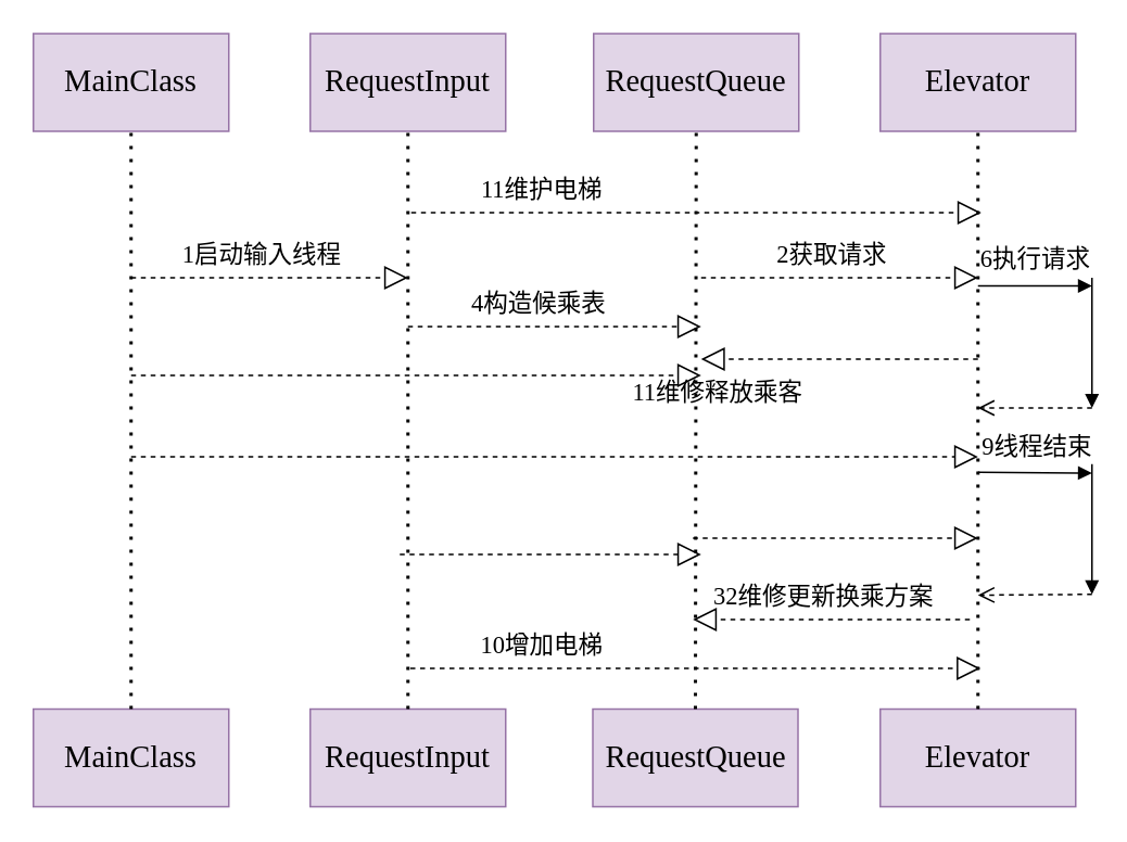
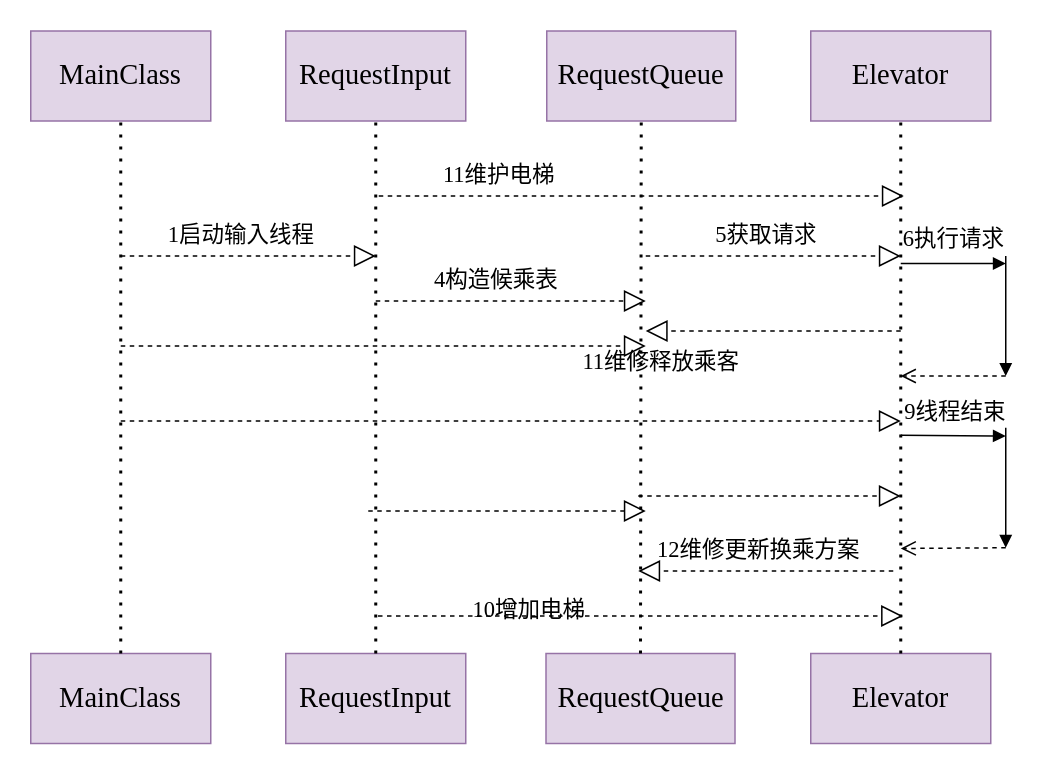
  <mxCell id="0" />
  <mxCell id="1" parent="0" />
  <mxCell id="2" value="&lt;font face=&quot;Comic Sans MS&quot; style=&quot;font-size: 19px;&quot;&gt;MainClass&lt;/font&gt;" style="rounded=0;whiteSpace=wrap;html=1;fillColor=#e1d5e7;strokeColor=#9673a6;" parent="1" vertex="1"><mxGeometry x="20" y="20" width="120" height="60" as="geometry" /></mxCell>
  <mxCell id="3" value="&lt;font face=&quot;Comic Sans MS&quot; style=&quot;font-size: 19px;&quot;&gt;MainClass&lt;/font&gt;" style="rounded=0;whiteSpace=wrap;html=1;fillColor=#e1d5e7;strokeColor=#9673a6;" parent="1" vertex="1"><mxGeometry x="20" y="435" width="120" height="60" as="geometry" /></mxCell>
  <mxCell id="4" value="" style="endArrow=none;dashed=1;html=1;dashPattern=1 3;strokeWidth=2;rounded=0;exitX=0.5;exitY=0;exitDx=0;exitDy=0;entryX=0.5;entryY=1;entryDx=0;entryDy=0;" parent="1" source="3" target="2" edge="1"><mxGeometry width="50" height="50" relative="1" as="geometry"><mxPoint x="340" y="260" as="sourcePoint" /><mxPoint x="390" y="210" as="targetPoint" /><Array as="points" /></mxGeometry></mxCell>
  <mxCell id="5" value="&lt;font face=&quot;Comic Sans MS&quot; style=&quot;font-size: 19px;&quot;&gt;RequestInput&lt;/font&gt;" style="rounded=0;whiteSpace=wrap;html=1;fillColor=#e1d5e7;strokeColor=#9673a6;" parent="1" vertex="1"><mxGeometry x="190" y="20" width="120" height="60" as="geometry" /></mxCell>
  <mxCell id="6" value="&lt;font face=&quot;Comic Sans MS&quot; style=&quot;font-size: 19px;&quot;&gt;RequestInput&lt;/font&gt;" style="rounded=0;whiteSpace=wrap;html=1;fillColor=#e1d5e7;strokeColor=#9673a6;" parent="1" vertex="1"><mxGeometry x="190" y="435" width="120" height="60" as="geometry" /></mxCell>
  <mxCell id="7" value="" style="endArrow=none;dashed=1;html=1;dashPattern=1 3;strokeWidth=2;rounded=0;exitX=0.5;exitY=0;exitDx=0;exitDy=0;entryX=0.5;entryY=1;entryDx=0;entryDy=0;" parent="1" source="6" target="5" edge="1"><mxGeometry width="50" height="50" relative="1" as="geometry"><mxPoint x="510" y="260" as="sourcePoint" /><mxPoint x="560" y="210" as="targetPoint" /><Array as="points" /></mxGeometry></mxCell>
  <mxCell id="8" value="&lt;font face=&quot;Comic Sans MS&quot; style=&quot;font-size: 19px;&quot;&gt;RequestQueue&lt;/font&gt;" style="rounded=0;whiteSpace=wrap;html=1;fillColor=#e1d5e7;strokeColor=#9673a6;" parent="1" vertex="1"><mxGeometry x="364" y="20" width="126" height="60" as="geometry" /></mxCell>
  <mxCell id="9" value="&lt;font face=&quot;Comic Sans MS&quot; style=&quot;font-size: 19px;&quot;&gt;RequestQueue&lt;/font&gt;" style="rounded=0;whiteSpace=wrap;html=1;fillColor=#e1d5e7;strokeColor=#9673a6;" parent="1" vertex="1"><mxGeometry x="363.5" y="435" width="126" height="60" as="geometry" /></mxCell>
  <mxCell id="10" value="" style="endArrow=none;dashed=1;html=1;dashPattern=1 3;strokeWidth=2;rounded=0;exitX=0.5;exitY=0;exitDx=0;exitDy=0;entryX=0.5;entryY=1;entryDx=0;entryDy=0;" parent="1" source="9" target="8" edge="1"><mxGeometry width="50" height="50" relative="1" as="geometry"><mxPoint x="684" y="260" as="sourcePoint" /><mxPoint x="734" y="210" as="targetPoint" /><Array as="points" /></mxGeometry></mxCell>
  <mxCell id="11" value="&lt;font face=&quot;Comic Sans MS&quot; style=&quot;font-size: 19px;&quot;&gt;Elevator&lt;/font&gt;" style="rounded=0;whiteSpace=wrap;html=1;fillColor=#e1d5e7;strokeColor=#9673a6;" parent="1" vertex="1"><mxGeometry x="540" y="20" width="120" height="60" as="geometry" /></mxCell>
  <mxCell id="12" value="&lt;font face=&quot;Comic Sans MS&quot; style=&quot;font-size: 19px;&quot;&gt;Elevator&lt;/font&gt;" style="rounded=0;whiteSpace=wrap;html=1;fillColor=#e1d5e7;strokeColor=#9673a6;" parent="1" vertex="1"><mxGeometry x="540" y="435" width="120" height="60" as="geometry" /></mxCell>
  <mxCell id="13" value="" style="endArrow=none;dashed=1;html=1;dashPattern=1 3;strokeWidth=2;rounded=0;exitX=0.5;exitY=0;exitDx=0;exitDy=0;entryX=0.5;entryY=1;entryDx=0;entryDy=0;" parent="1" source="12" target="11" edge="1"><mxGeometry width="50" height="50" relative="1" as="geometry"><mxPoint x="860" y="260" as="sourcePoint" /><mxPoint x="910" y="210" as="targetPoint" /><Array as="points" /></mxGeometry></mxCell>
  <mxCell id="14" value="" style="endArrow=block;dashed=1;endFill=0;endSize=12;html=1;rounded=0;" parent="1" edge="1"><mxGeometry width="160" relative="1" as="geometry"><mxPoint x="80" y="170" as="sourcePoint" /><mxPoint x="250" y="170" as="targetPoint" /></mxGeometry></mxCell>
  <mxCell id="15" value="&lt;font face=&quot;Comic Sans MS&quot; style=&quot;font-size: 15px;&quot;&gt;1启动输入线程&lt;/font&gt;" style="text;html=1;align=center;verticalAlign=middle;resizable=0;points=[];autosize=1;strokeColor=none;fillColor=none;" parent="1" vertex="1"><mxGeometry x="100" y="140" width="120" height="30" as="geometry" /></mxCell>
  <mxCell id="16" value="" style="endArrow=block;dashed=1;endFill=0;endSize=12;html=1;rounded=0;" parent="1" edge="1"><mxGeometry width="160" relative="1" as="geometry"><mxPoint x="80" y="230" as="sourcePoint" /><mxPoint x="430" y="230" as="targetPoint" /></mxGeometry></mxCell>
  <mxCell id="17" value="" style="endArrow=block;dashed=1;endFill=0;endSize=12;html=1;rounded=0;" parent="1" edge="1"><mxGeometry width="160" relative="1" as="geometry"><mxPoint x="80" y="280" as="sourcePoint" /><mxPoint x="600" y="280" as="targetPoint" /></mxGeometry></mxCell>
  <mxCell id="18" value="" style="endArrow=block;dashed=1;endFill=0;endSize=12;html=1;rounded=0;" parent="1" edge="1"><mxGeometry width="160" relative="1" as="geometry"><mxPoint x="250" y="200" as="sourcePoint" /><mxPoint x="430" y="200" as="targetPoint" /></mxGeometry></mxCell>
  <mxCell id="19" value="&lt;font face=&quot;Comic Sans MS&quot; style=&quot;font-size: 15px;&quot;&gt;4构造候乘表&lt;/font&gt;" style="text;html=1;align=center;verticalAlign=middle;resizable=0;points=[];autosize=1;strokeColor=none;fillColor=none;" parent="1" vertex="1"><mxGeometry x="255" y="170" width="150" height="30" as="geometry" /></mxCell>
  <mxCell id="20" value="" style="endArrow=block;dashed=1;endFill=0;endSize=12;html=1;rounded=0;" parent="1" edge="1"><mxGeometry width="160" relative="1" as="geometry"><mxPoint x="430" y="170" as="sourcePoint" /><mxPoint x="600" y="170" as="targetPoint" /></mxGeometry></mxCell>
- <mxCell id="21" value="&lt;font face=&quot;Comic Sans MS&quot; style=&quot;font-size: 15px;&quot;&gt;2获取请求&lt;/font&gt;" style="text;html=1;align=center;verticalAlign=middle;resizable=0;points=[];autosize=1;strokeColor=none;fillColor=none;" parent="1" vertex="1"><mxGeometry x="465" y="140" width="90" height="30" as="geometry" /></mxCell>
+ <mxCell id="21" value="&lt;font face=&quot;Comic Sans MS&quot; style=&quot;font-size: 15px;&quot;&gt;5获取请求&lt;/font&gt;" style="text;html=1;align=center;verticalAlign=middle;resizable=0;points=[];autosize=1;strokeColor=none;fillColor=none;" parent="1" vertex="1"><mxGeometry x="465" y="140" width="90" height="30" as="geometry" /></mxCell>
  <mxCell id="22" value="" style="endArrow=block;dashed=1;endFill=0;endSize=12;html=1;rounded=0;" parent="1" edge="1"><mxGeometry width="160" relative="1" as="geometry"><mxPoint x="245" y="340" as="sourcePoint" /><mxPoint x="430" y="340" as="targetPoint" /></mxGeometry></mxCell>
  <mxCell id="23" value="" style="endArrow=block;dashed=1;endFill=0;endSize=12;html=1;rounded=0;" parent="1" edge="1"><mxGeometry width="160" relative="1" as="geometry"><mxPoint x="425" y="330" as="sourcePoint" /><mxPoint x="600" y="330" as="targetPoint" /></mxGeometry></mxCell>
  <mxCell id="24" value="&lt;font face=&quot;Comic Sans MS&quot; style=&quot;font-size: 15px;&quot;&gt;6执行请求&lt;/font&gt;" style="html=1;verticalAlign=bottom;endArrow=block;edgeStyle=elbowEdgeStyle;elbow=vertical;curved=0;rounded=0;labelBorderColor=none;" parent="1" edge="1"><mxGeometry y="5" relative="1" as="geometry"><mxPoint x="600" y="175" as="sourcePoint" /><mxPoint x="670" y="175" as="targetPoint" /><mxPoint as="offset" /></mxGeometry></mxCell>
  <mxCell id="25" value="" style="html=1;verticalAlign=bottom;endArrow=open;dashed=1;endSize=8;edgeStyle=elbowEdgeStyle;elbow=vertical;curved=0;rounded=0;labelBorderColor=default;" parent="1" edge="1"><mxGeometry relative="1" as="geometry"><mxPoint x="600" y="250" as="targetPoint" /><mxPoint x="670" y="250" as="sourcePoint" /></mxGeometry></mxCell>
  <mxCell id="26" value="" style="html=1;verticalAlign=bottom;endArrow=block;edgeStyle=elbowEdgeStyle;elbow=vertical;curved=0;rounded=0;" parent="1" edge="1"><mxGeometry relative="1" as="geometry"><mxPoint x="670" y="170" as="sourcePoint" /><mxPoint x="670" y="250" as="targetPoint" /></mxGeometry></mxCell>
  <mxCell id="27" value="&lt;font face=&quot;Comic Sans MS&quot; style=&quot;font-size: 15px;&quot;&gt;9线程结束&lt;/font&gt;" style="html=1;verticalAlign=bottom;endArrow=block;edgeStyle=elbowEdgeStyle;elbow=vertical;curved=0;rounded=0;labelBorderColor=none;" parent="1" edge="1"><mxGeometry y="5" relative="1" as="geometry"><mxPoint x="600" y="289.5" as="sourcePoint" /><mxPoint x="670" y="289.5" as="targetPoint" /><mxPoint as="offset" /></mxGeometry></mxCell>
  <mxCell id="28" value="" style="html=1;verticalAlign=bottom;endArrow=open;dashed=1;endSize=8;edgeStyle=elbowEdgeStyle;elbow=vertical;curved=0;rounded=0;labelBorderColor=default;" parent="1" edge="1"><mxGeometry relative="1" as="geometry"><mxPoint x="600" y="364.5" as="targetPoint" /><mxPoint x="670" y="364.5" as="sourcePoint" /></mxGeometry></mxCell>
  <mxCell id="29" value="" style="html=1;verticalAlign=bottom;endArrow=block;edgeStyle=elbowEdgeStyle;elbow=vertical;curved=0;rounded=0;" parent="1" edge="1"><mxGeometry relative="1" as="geometry"><mxPoint x="670" y="284.5" as="sourcePoint" /><mxPoint x="670" y="364.5" as="targetPoint" /></mxGeometry></mxCell>
  <mxCell id="30" value="" style="endArrow=block;dashed=1;endFill=0;endSize=12;html=1;rounded=0;" parent="1" edge="1"><mxGeometry width="160" relative="1" as="geometry"><mxPoint x="251.5" y="410" as="sourcePoint" /><mxPoint x="601.5" y="410" as="targetPoint" /></mxGeometry></mxCell>
- <mxCell id="31" value="&lt;font face=&quot;Comic Sans MS&quot; style=&quot;font-size: 15px;&quot;&gt;10增加电梯&lt;/font&gt;" style="text;html=1;align=center;verticalAlign=middle;resizable=0;points=[];autosize=1;strokeColor=none;fillColor=none;" parent="1" vertex="1"><mxGeometry x="281.5" y="380" width="100" height="30" as="geometry" /></mxCell>
+ <mxCell id="31" value="&lt;font face=&quot;Comic Sans MS&quot; style=&quot;font-size: 15px;&quot;&gt;10增加电梯&lt;/font&gt;" style="text;html=1;align=center;verticalAlign=middle;resizable=0;points=[];autosize=1;strokeColor=none;fillColor=none;" parent="1" vertex="1"><mxGeometry x="301.5" y="390" width="100" height="30" as="geometry" /></mxCell>
  <mxCell id="32" value="" style="endArrow=block;dashed=1;endFill=0;endSize=12;html=1;rounded=0;" parent="1" edge="1"><mxGeometry width="160" relative="1" as="geometry"><mxPoint x="252" y="130" as="sourcePoint" /><mxPoint x="602" y="130" as="targetPoint" /></mxGeometry></mxCell>
  <mxCell id="33" value="&lt;font face=&quot;Comic Sans MS&quot; style=&quot;font-size: 15px;&quot;&gt;11维护电梯&lt;/font&gt;" style="text;html=1;align=center;verticalAlign=middle;resizable=0;points=[];autosize=1;strokeColor=none;fillColor=none;" parent="1" vertex="1"><mxGeometry x="282" y="100" width="100" height="30" as="geometry" /></mxCell>
  <mxCell id="34" value="" style="endArrow=block;dashed=1;endFill=0;endSize=12;html=1;rounded=0;" parent="1" edge="1"><mxGeometry width="160" relative="1" as="geometry"><mxPoint x="600" y="220" as="sourcePoint" /><mxPoint x="430" y="220" as="targetPoint" /></mxGeometry></mxCell>
  <mxCell id="35" value="&lt;font face=&quot;Comic Sans MS&quot; style=&quot;font-size: 15px;&quot;&gt;11维修释放乘客&lt;/font&gt;" style="text;html=1;align=center;verticalAlign=middle;resizable=0;points=[];autosize=1;strokeColor=none;fillColor=none;" parent="1" vertex="1"><mxGeometry x="375" y="225" width="130" height="30" as="geometry" /></mxCell>
  <mxCell id="36" value="" style="endArrow=block;dashed=1;endFill=0;endSize=12;html=1;rounded=0;" edge="1" parent="1"><mxGeometry width="160" relative="1" as="geometry"><mxPoint x="595" y="380" as="sourcePoint" /><mxPoint x="425" y="380" as="targetPoint" /><Array as="points"><mxPoint x="515" y="380" /></Array></mxGeometry></mxCell>
- <mxCell id="37" value="&lt;font face=&quot;Comic Sans MS&quot; style=&quot;font-size: 15px;&quot;&gt;32维修更新换乘方案&lt;br&gt;&lt;/font&gt;" style="text;html=1;align=center;verticalAlign=middle;resizable=0;points=[];autosize=1;strokeColor=none;fillColor=none;" vertex="1" parent="1"><mxGeometry x="425" y="350" width="160" height="30" as="geometry" /></mxCell>
+ <mxCell id="37" value="&lt;font face=&quot;Comic Sans MS&quot; style=&quot;font-size: 15px;&quot;&gt;12维修更新换乘方案&lt;br&gt;&lt;/font&gt;" style="text;html=1;align=center;verticalAlign=middle;resizable=0;points=[];autosize=1;strokeColor=none;fillColor=none;" vertex="1" parent="1"><mxGeometry x="425" y="350" width="160" height="30" as="geometry" /></mxCell>
